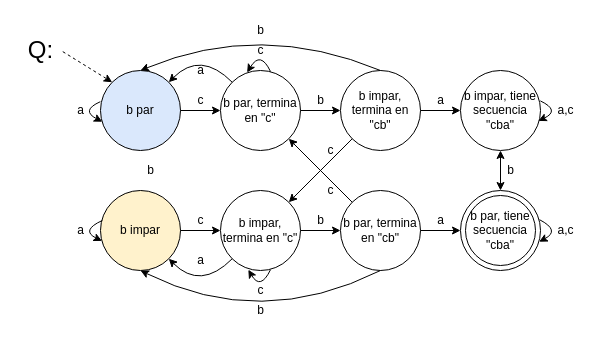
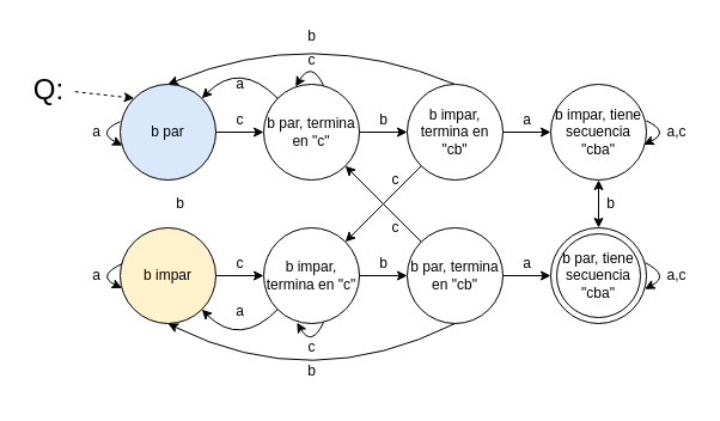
  <mxCell id="0" />
  <mxCell id="1" parent="0" />
  <mxCell id="2" value="b par" style="ellipse;whiteSpace=wrap;html=1;aspect=fixed;fillColor=#dae8fc;" parent="1" vertex="1"><mxGeometry x="100" y="70" width="80" height="80" as="geometry" /></mxCell>
- <mxCell id="3" value="&lt;font style=&quot;font-size: 24px&quot;&gt;Q:&lt;/font&gt;" style="text;html=1;align=center;verticalAlign=middle;resizable=0;points=[];autosize=1;" parent="1" vertex="1"><mxGeometry x="20" y="40" width="40" height="20" as="geometry" /></mxCell>
+ <mxCell id="3" value="&lt;font style=&quot;font-size: 24px&quot;&gt;Q:&lt;/font&gt;" style="text;html=1;align=center;verticalAlign=middle;resizable=0;points=[];autosize=1;" parent="1" vertex="1"><mxGeometry x="20" y="65" width="40" height="20" as="geometry" /></mxCell>
  <mxCell id="4" value="" style="endArrow=classic;html=1;entryX=0;entryY=0;entryDx=0;entryDy=0;exitX=1.057;exitY=0.557;exitDx=0;exitDy=0;exitPerimeter=0;dashed=1;" parent="1" source="3" target="2" edge="1"><mxGeometry width="50" height="50" relative="1" as="geometry"><mxPoint x="60" y="50" as="sourcePoint" /><mxPoint x="100" y="60" as="targetPoint" /></mxGeometry></mxCell>
  <mxCell id="5" value="b impar" style="ellipse;whiteSpace=wrap;html=1;aspect=fixed;fillColor=#fff2cc;" parent="1" vertex="1"><mxGeometry x="100" y="190" width="80" height="80" as="geometry" /></mxCell>
  <mxCell id="6" value="b par, termina en &quot;c&quot;" style="ellipse;whiteSpace=wrap;html=1;aspect=fixed;" parent="1" vertex="1"><mxGeometry x="220" y="70" width="80" height="80" as="geometry" /></mxCell>
  <mxCell id="7" value="b impar, termina en &quot;c&quot;" style="ellipse;whiteSpace=wrap;html=1;aspect=fixed;" parent="1" vertex="1"><mxGeometry x="220" y="190" width="80" height="80" as="geometry" /></mxCell>
  <mxCell id="8" value="b impar, termina en &quot;cb&quot;" style="ellipse;whiteSpace=wrap;html=1;aspect=fixed;" parent="1" vertex="1"><mxGeometry x="340" y="70" width="80" height="80" as="geometry" /></mxCell>
  <mxCell id="9" value="&lt;span&gt;b impar, tiene secuencia &quot;cba&quot;&lt;/span&gt;" style="ellipse;whiteSpace=wrap;html=1;aspect=fixed;" parent="1" vertex="1"><mxGeometry x="460" y="70" width="80" height="80" as="geometry" /></mxCell>
  <mxCell id="10" value="b par, termina en &quot;cb&quot;" style="ellipse;whiteSpace=wrap;html=1;aspect=fixed;" parent="1" vertex="1"><mxGeometry x="340" y="190" width="80" height="80" as="geometry" /></mxCell>
  <mxCell id="11" value="" style="ellipse;whiteSpace=wrap;html=1;aspect=fixed;" parent="1" vertex="1"><mxGeometry x="460" y="190" width="80" height="80" as="geometry" /></mxCell>
  <mxCell id="12" value="b" style="text;html=1;align=center;verticalAlign=middle;resizable=0;points=[];autosize=1;" parent="1" vertex="1"><mxGeometry x="140" y="160" width="20" height="20" as="geometry" /></mxCell>
  <mxCell id="13" value="" style="endArrow=classic;html=1;exitX=1;exitY=0.5;exitDx=0;exitDy=0;entryX=0;entryY=0.5;entryDx=0;entryDy=0;" parent="1" source="2" target="6" edge="1"><mxGeometry width="50" height="50" relative="1" as="geometry"><mxPoint x="220" y="210" as="sourcePoint" /><mxPoint x="270" y="160" as="targetPoint" /></mxGeometry></mxCell>
  <mxCell id="14" value="c" style="text;html=1;align=center;verticalAlign=middle;resizable=0;points=[];autosize=1;" parent="1" vertex="1"><mxGeometry x="190" y="90" width="20" height="20" as="geometry" /></mxCell>
  <mxCell id="15" value="" style="endArrow=classic;html=1;exitX=1;exitY=0.5;exitDx=0;exitDy=0;entryX=0;entryY=0.5;entryDx=0;entryDy=0;" parent="1" source="5" target="7" edge="1"><mxGeometry width="50" height="50" relative="1" as="geometry"><mxPoint x="220" y="210" as="sourcePoint" /><mxPoint x="210" y="250" as="targetPoint" /></mxGeometry></mxCell>
  <mxCell id="16" value="c" style="text;html=1;align=center;verticalAlign=middle;resizable=0;points=[];autosize=1;" parent="1" vertex="1"><mxGeometry x="190" y="210" width="20" height="20" as="geometry" /></mxCell>
  <mxCell id="17" value="" style="endArrow=classic;html=1;exitX=1;exitY=0.5;exitDx=0;exitDy=0;entryX=0;entryY=0.5;entryDx=0;entryDy=0;" parent="1" source="8" target="9" edge="1"><mxGeometry width="50" height="50" relative="1" as="geometry"><mxPoint x="420" y="150" as="sourcePoint" /><mxPoint x="470" y="100" as="targetPoint" /></mxGeometry></mxCell>
  <mxCell id="18" value="a" style="text;html=1;align=center;verticalAlign=middle;resizable=0;points=[];autosize=1;" parent="1" vertex="1"><mxGeometry x="430" y="90" width="20" height="20" as="geometry" /></mxCell>
  <mxCell id="19" value="" style="endArrow=classic;html=1;entryX=0;entryY=0.5;entryDx=0;entryDy=0;exitX=1;exitY=0.5;exitDx=0;exitDy=0;" parent="1" source="10" target="11" edge="1"><mxGeometry width="50" height="50" relative="1" as="geometry"><mxPoint x="420" y="220" as="sourcePoint" /><mxPoint x="470" y="170" as="targetPoint" /></mxGeometry></mxCell>
  <mxCell id="20" value="a" style="text;html=1;align=center;verticalAlign=middle;resizable=0;points=[];autosize=1;" parent="1" vertex="1"><mxGeometry x="430" y="210" width="20" height="20" as="geometry" /></mxCell>
  <mxCell id="21" value="" style="endArrow=classic;html=1;exitX=0.998;exitY=0.38;exitDx=0;exitDy=0;exitPerimeter=0;curved=1;entryX=0.973;entryY=0.63;entryDx=0;entryDy=0;entryPerimeter=0;" parent="1" source="9" target="9" edge="1"><mxGeometry width="50" height="50" relative="1" as="geometry"><mxPoint x="570" y="150" as="sourcePoint" /><mxPoint x="550" y="130" as="targetPoint" /><Array as="points"><mxPoint x="560" y="110" /></Array></mxGeometry></mxCell>
  <mxCell id="22" value="" style="endArrow=classic;html=1;exitX=0.988;exitY=0.365;exitDx=0;exitDy=0;exitPerimeter=0;curved=1;entryX=0.983;entryY=0.64;entryDx=0;entryDy=0;entryPerimeter=0;" parent="1" source="11" target="11" edge="1"><mxGeometry width="50" height="50" relative="1" as="geometry"><mxPoint x="540" y="212.16" as="sourcePoint" /><mxPoint x="550" y="250" as="targetPoint" /><Array as="points"><mxPoint x="560" y="230" /></Array></mxGeometry></mxCell>
  <mxCell id="23" value="a,c" style="text;html=1;align=center;verticalAlign=middle;resizable=0;points=[];autosize=1;" parent="1" vertex="1"><mxGeometry x="550" y="100" width="30" height="20" as="geometry" /></mxCell>
  <mxCell id="24" value="a,c" style="text;html=1;align=center;verticalAlign=middle;resizable=0;points=[];autosize=1;" parent="1" vertex="1"><mxGeometry x="550" y="220" width="30" height="20" as="geometry" /></mxCell>
  <mxCell id="25" value="" style="endArrow=classic;startArrow=classic;html=1;entryX=0.5;entryY=1;entryDx=0;entryDy=0;exitX=0.5;exitY=0;exitDx=0;exitDy=0;" parent="1" source="11" target="9" edge="1"><mxGeometry width="50" height="50" relative="1" as="geometry"><mxPoint x="460" y="180" as="sourcePoint" /><mxPoint x="510" y="130" as="targetPoint" /></mxGeometry></mxCell>
  <mxCell id="26" value="b" style="text;html=1;align=center;verticalAlign=middle;resizable=0;points=[];autosize=1;" parent="1" vertex="1"><mxGeometry x="500" y="160" width="20" height="20" as="geometry" /></mxCell>
  <mxCell id="27" value="" style="endArrow=classic;html=1;curved=1;exitX=0.022;exitY=0.375;exitDx=0;exitDy=0;exitPerimeter=0;entryX=0.018;entryY=0.63;entryDx=0;entryDy=0;entryPerimeter=0;" parent="1" source="5" target="5" edge="1"><mxGeometry width="50" height="50" relative="1" as="geometry"><mxPoint x="90" y="200" as="sourcePoint" /><mxPoint x="90" y="250" as="targetPoint" /><Array as="points"><mxPoint x="80" y="230" /></Array></mxGeometry></mxCell>
  <mxCell id="28" value="a" style="text;html=1;align=center;verticalAlign=middle;resizable=0;points=[];autosize=1;" parent="1" vertex="1"><mxGeometry x="70" y="220" width="20" height="20" as="geometry" /></mxCell>
  <mxCell id="29" value="" style="endArrow=classic;html=1;curved=1;entryX=0.023;entryY=0.64;entryDx=0;entryDy=0;entryPerimeter=0;exitX=-0.002;exitY=0.39;exitDx=0;exitDy=0;exitPerimeter=0;" parent="1" source="2" target="2" edge="1"><mxGeometry width="50" height="50" relative="1" as="geometry"><mxPoint x="90" y="100" as="sourcePoint" /><mxPoint x="90" y="118" as="targetPoint" /><Array as="points"><mxPoint x="80" y="110" /></Array></mxGeometry></mxCell>
  <mxCell id="30" value="a" style="text;html=1;align=center;verticalAlign=middle;resizable=0;points=[];autosize=1;" parent="1" vertex="1"><mxGeometry x="70" y="100" width="20" height="20" as="geometry" /></mxCell>
  <mxCell id="31" value="" style="endArrow=classic;html=1;entryX=1;entryY=0;entryDx=0;entryDy=0;curved=1;" parent="1" source="6" target="2" edge="1"><mxGeometry width="50" height="50" relative="1" as="geometry"><mxPoint x="260" y="140" as="sourcePoint" /><mxPoint x="310" y="90" as="targetPoint" /><Array as="points"><mxPoint x="200" y="50" /></Array></mxGeometry></mxCell>
  <mxCell id="32" value="a" style="text;html=1;align=center;verticalAlign=middle;resizable=0;points=[];autosize=1;" parent="1" vertex="1"><mxGeometry x="190" y="60" width="20" height="20" as="geometry" /></mxCell>
  <mxCell id="33" value="" style="endArrow=classic;html=1;entryX=1;entryY=1;entryDx=0;entryDy=0;curved=1;" parent="1" source="7" target="5" edge="1"><mxGeometry width="50" height="50" relative="1" as="geometry"><mxPoint x="180" y="240" as="sourcePoint" /><mxPoint x="200" y="270" as="targetPoint" /><Array as="points"><mxPoint x="200" y="290" /></Array></mxGeometry></mxCell>
  <mxCell id="34" value="a" style="text;html=1;align=center;verticalAlign=middle;resizable=0;points=[];autosize=1;" parent="1" vertex="1"><mxGeometry x="190" y="250" width="20" height="20" as="geometry" /></mxCell>
  <mxCell id="35" value="" style="endArrow=classic;html=1;curved=1;entryX=0.348;entryY=0.99;entryDx=0;entryDy=0;entryPerimeter=0;exitX=0.625;exitY=0.99;exitDx=0;exitDy=0;exitPerimeter=0;" parent="1" source="7" target="7" edge="1"><mxGeometry width="50" height="50" relative="1" as="geometry"><mxPoint x="270" y="280" as="sourcePoint" /><mxPoint x="240" y="280" as="targetPoint" /><Array as="points"><mxPoint x="260" y="290" /></Array></mxGeometry></mxCell>
  <mxCell id="36" value="c" style="text;html=1;align=center;verticalAlign=middle;resizable=0;points=[];autosize=1;" parent="1" vertex="1"><mxGeometry x="250" y="280" width="20" height="20" as="geometry" /></mxCell>
  <mxCell id="37" value="" style="endArrow=classic;html=1;curved=1;entryX=0.333;entryY=0.025;entryDx=0;entryDy=0;entryPerimeter=0;" parent="1" target="6" edge="1"><mxGeometry width="50" height="50" relative="1" as="geometry"><mxPoint x="270" y="71" as="sourcePoint" /><mxPoint x="240" y="60" as="targetPoint" /><Array as="points"><mxPoint x="260" y="50" /></Array></mxGeometry></mxCell>
  <mxCell id="38" value="c" style="text;html=1;align=center;verticalAlign=middle;resizable=0;points=[];autosize=1;" parent="1" vertex="1"><mxGeometry x="250" y="40" width="20" height="20" as="geometry" /></mxCell>
  <mxCell id="39" value="" style="endArrow=classic;html=1;exitX=1;exitY=0.5;exitDx=0;exitDy=0;entryX=0;entryY=0.5;entryDx=0;entryDy=0;" parent="1" source="6" target="8" edge="1"><mxGeometry width="50" height="50" relative="1" as="geometry"><mxPoint x="300" y="180" as="sourcePoint" /><mxPoint x="350" y="130" as="targetPoint" /></mxGeometry></mxCell>
  <mxCell id="40" value="b" style="text;html=1;align=center;verticalAlign=middle;resizable=0;points=[];autosize=1;" parent="1" vertex="1"><mxGeometry x="310" y="90" width="20" height="20" as="geometry" /></mxCell>
  <mxCell id="41" value="" style="endArrow=classic;html=1;exitX=1;exitY=0.5;exitDx=0;exitDy=0;entryX=0;entryY=0.5;entryDx=0;entryDy=0;" parent="1" source="7" target="10" edge="1"><mxGeometry width="50" height="50" relative="1" as="geometry"><mxPoint x="290" y="210" as="sourcePoint" /><mxPoint x="340" y="160" as="targetPoint" /></mxGeometry></mxCell>
  <mxCell id="42" value="b" style="text;html=1;align=center;verticalAlign=middle;resizable=0;points=[];autosize=1;" parent="1" vertex="1"><mxGeometry x="310" y="210" width="20" height="20" as="geometry" /></mxCell>
  <mxCell id="43" value="" style="endArrow=classic;html=1;exitX=0.5;exitY=0;exitDx=0;exitDy=0;entryX=0.5;entryY=0;entryDx=0;entryDy=0;curved=1;" parent="1" source="8" target="2" edge="1"><mxGeometry width="50" height="50" relative="1" as="geometry"><mxPoint x="290" y="180" as="sourcePoint" /><mxPoint x="340" y="130" as="targetPoint" /><Array as="points"><mxPoint x="260" y="20" /></Array></mxGeometry></mxCell>
  <mxCell id="44" value="" style="endArrow=classic;html=1;exitX=0.5;exitY=1;exitDx=0;exitDy=0;entryX=0.5;entryY=1;entryDx=0;entryDy=0;curved=1;" parent="1" source="10" target="5" edge="1"><mxGeometry width="50" height="50" relative="1" as="geometry"><mxPoint x="290" y="240" as="sourcePoint" /><mxPoint x="340" y="190" as="targetPoint" /><Array as="points"><mxPoint x="260" y="330" /></Array></mxGeometry></mxCell>
  <mxCell id="45" value="b" style="text;html=1;align=center;verticalAlign=middle;resizable=0;points=[];autosize=1;" parent="1" vertex="1"><mxGeometry x="250" y="300" width="20" height="20" as="geometry" /></mxCell>
  <mxCell id="46" value="b" style="text;html=1;align=center;verticalAlign=middle;resizable=0;points=[];autosize=1;" parent="1" vertex="1"><mxGeometry x="250" y="20" width="20" height="20" as="geometry" /></mxCell>
  <mxCell id="47" value="&lt;span&gt;b par, tiene secuencia &quot;cba&quot;&lt;/span&gt;" style="ellipse;whiteSpace=wrap;html=1;aspect=fixed;" parent="1" vertex="1"><mxGeometry x="465" y="195" width="70" height="70" as="geometry" /></mxCell>
  <mxCell id="48" value="" style="endArrow=classic;html=1;exitX=0;exitY=0;exitDx=0;exitDy=0;entryX=1;entryY=1;entryDx=0;entryDy=0;" edge="1" parent="1" source="10" target="6"><mxGeometry width="50" height="50" relative="1" as="geometry"><mxPoint x="270" y="210" as="sourcePoint" /><mxPoint x="320" y="160" as="targetPoint" /></mxGeometry></mxCell>
  <mxCell id="49" value="" style="endArrow=classic;html=1;exitX=0;exitY=1;exitDx=0;exitDy=0;entryX=1;entryY=0;entryDx=0;entryDy=0;" edge="1" parent="1" source="8" target="7"><mxGeometry width="50" height="50" relative="1" as="geometry"><mxPoint x="270" y="210" as="sourcePoint" /><mxPoint x="320" y="160" as="targetPoint" /></mxGeometry></mxCell>
  <mxCell id="50" value="c" style="text;html=1;align=center;verticalAlign=middle;resizable=0;points=[];autosize=1;" vertex="1" parent="1"><mxGeometry x="320" y="140" width="20" height="20" as="geometry" /></mxCell>
  <mxCell id="51" value="c" style="text;html=1;align=center;verticalAlign=middle;resizable=0;points=[];autosize=1;" vertex="1" parent="1"><mxGeometry x="320" y="180" width="20" height="20" as="geometry" /></mxCell>
